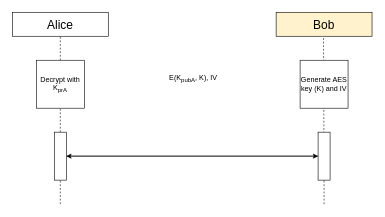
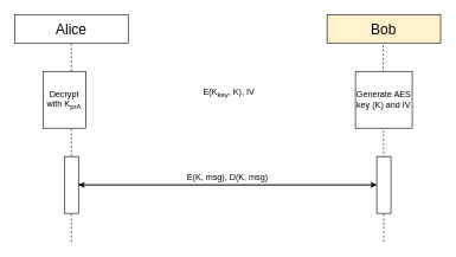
  <mxCell id="0" />
  <mxCell id="1" parent="0" />
  <mxCell id="2" value="" style="endArrow=none;dashed=1;html=1;fontSize=10;exitX=0.5;exitY=1;exitDx=0;exitDy=0;" parent="1" source="10" edge="1"><mxGeometry width="50" height="50" relative="1" as="geometry"><mxPoint x="540" y="420" as="sourcePoint" /><mxPoint x="539" y="60" as="targetPoint" /></mxGeometry></mxCell>
  <mxCell id="3" value="" style="endArrow=none;dashed=1;html=1;fontSize=10;" parent="1" edge="1"><mxGeometry width="50" height="50" relative="1" as="geometry"><mxPoint x="100" y="340" as="sourcePoint" /><mxPoint x="100" y="60" as="targetPoint" /></mxGeometry></mxCell>
  <mxCell id="4" value="&lt;font style=&quot;font-size: 20px&quot;&gt;Bob&lt;/font&gt;" style="rounded=0;whiteSpace=wrap;html=1;fillColor=#fff2cc;" parent="1" vertex="1"><mxGeometry x="460" y="20" width="160" height="40" as="geometry" /></mxCell>
  <mxCell id="5" value="&lt;font style=&quot;font-size: 20px&quot;&gt;Alice&lt;/font&gt;" style="rounded=0;whiteSpace=wrap;html=1;" parent="1" vertex="1"><mxGeometry x="20" y="20" width="160" height="40" as="geometry" /></mxCell>
  <mxCell id="6" value="Generate AES key (K) and IV" style="rounded=0;whiteSpace=wrap;html=1;" vertex="1" parent="1"><mxGeometry x="500" y="100" width="80" height="80" as="geometry" /></mxCell>
- <mxCell id="7" value="Decrypt with K&lt;sub&gt;prA&lt;/sub&gt;" style="rounded=0;whiteSpace=wrap;html=1;" vertex="1" parent="1"><mxGeometry x="60" y="100" width="80" height="80" as="geometry" /></mxCell>
- <mxCell id="8" value="E(K&lt;sub&gt;pubA&lt;/sub&gt;, K), IV" style="text;html=1;strokeColor=none;fillColor=none;align=center;verticalAlign=middle;whiteSpace=wrap;rounded=0;" vertex="1" parent="1"><mxGeometry x="142" y="120" width="360" height="20" as="geometry" /></mxCell>
+ <mxCell id="7" value="Decrypt with K&lt;sub&gt;prA&lt;/sub&gt;" style="rounded=0;whiteSpace=wrap;html=1;" vertex="1" parent="1"><mxGeometry x="60" y="100" width="60" height="80" as="geometry" /></mxCell>
+ <mxCell id="8" value="E(K&lt;sub&gt;key&lt;/sub&gt;, K), IV" style="text;html=1;strokeColor=none;fillColor=none;align=center;verticalAlign=middle;whiteSpace=wrap;rounded=0;" vertex="1" parent="1"><mxGeometry x="142" y="120" width="360" height="20" as="geometry" /></mxCell>
  <mxCell id="9" style="edgeStyle=orthogonalEdgeStyle;rounded=0;orthogonalLoop=1;jettySize=auto;html=1;entryX=1;entryY=0.5;entryDx=0;entryDy=0;" edge="1" parent="1" source="10" target="13"><mxGeometry relative="1" as="geometry" /></mxCell>
  <mxCell id="10" value="" style="rounded=0;whiteSpace=wrap;html=1;" vertex="1" parent="1"><mxGeometry x="530" y="220" width="20" height="80" as="geometry" /></mxCell>
  <mxCell id="11" value="" style="endArrow=none;dashed=1;html=1;fontSize=10;" edge="1" parent="1" target="10"><mxGeometry width="50" height="50" relative="1" as="geometry"><mxPoint x="540" y="340" as="sourcePoint" /><mxPoint x="539" y="60" as="targetPoint" /></mxGeometry></mxCell>
  <mxCell id="12" style="edgeStyle=orthogonalEdgeStyle;rounded=0;orthogonalLoop=1;jettySize=auto;html=1;entryX=0;entryY=0.5;entryDx=0;entryDy=0;" edge="1" parent="1" source="13" target="10"><mxGeometry relative="1" as="geometry" /></mxCell>
  <mxCell id="13" value="" style="rounded=0;whiteSpace=wrap;html=1;" vertex="1" parent="1"><mxGeometry x="90" y="220" width="20" height="80" as="geometry" /></mxCell>
+ <mxCell id="14" value="E(K, msg), D(K, msg)" style="text;html=1;strokeColor=none;fillColor=none;align=center;verticalAlign=middle;whiteSpace=wrap;rounded=0;" vertex="1" parent="1"><mxGeometry x="140" y="240" width="360" height="20" as="geometry" /></mxCell>
